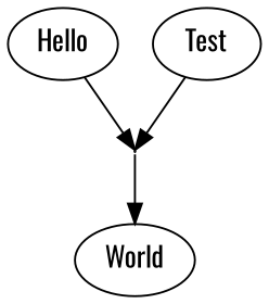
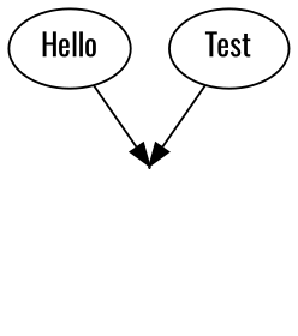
  digraph {
    fontname=Oswald
    node [fontname=Oswald]
    edge [fontname=Oswald]
    dummy [shape=point width=0]
    Hello
-   World
    Test
-   dummy -> World
    Hello -> dummy
    Test -> dummy
  }
